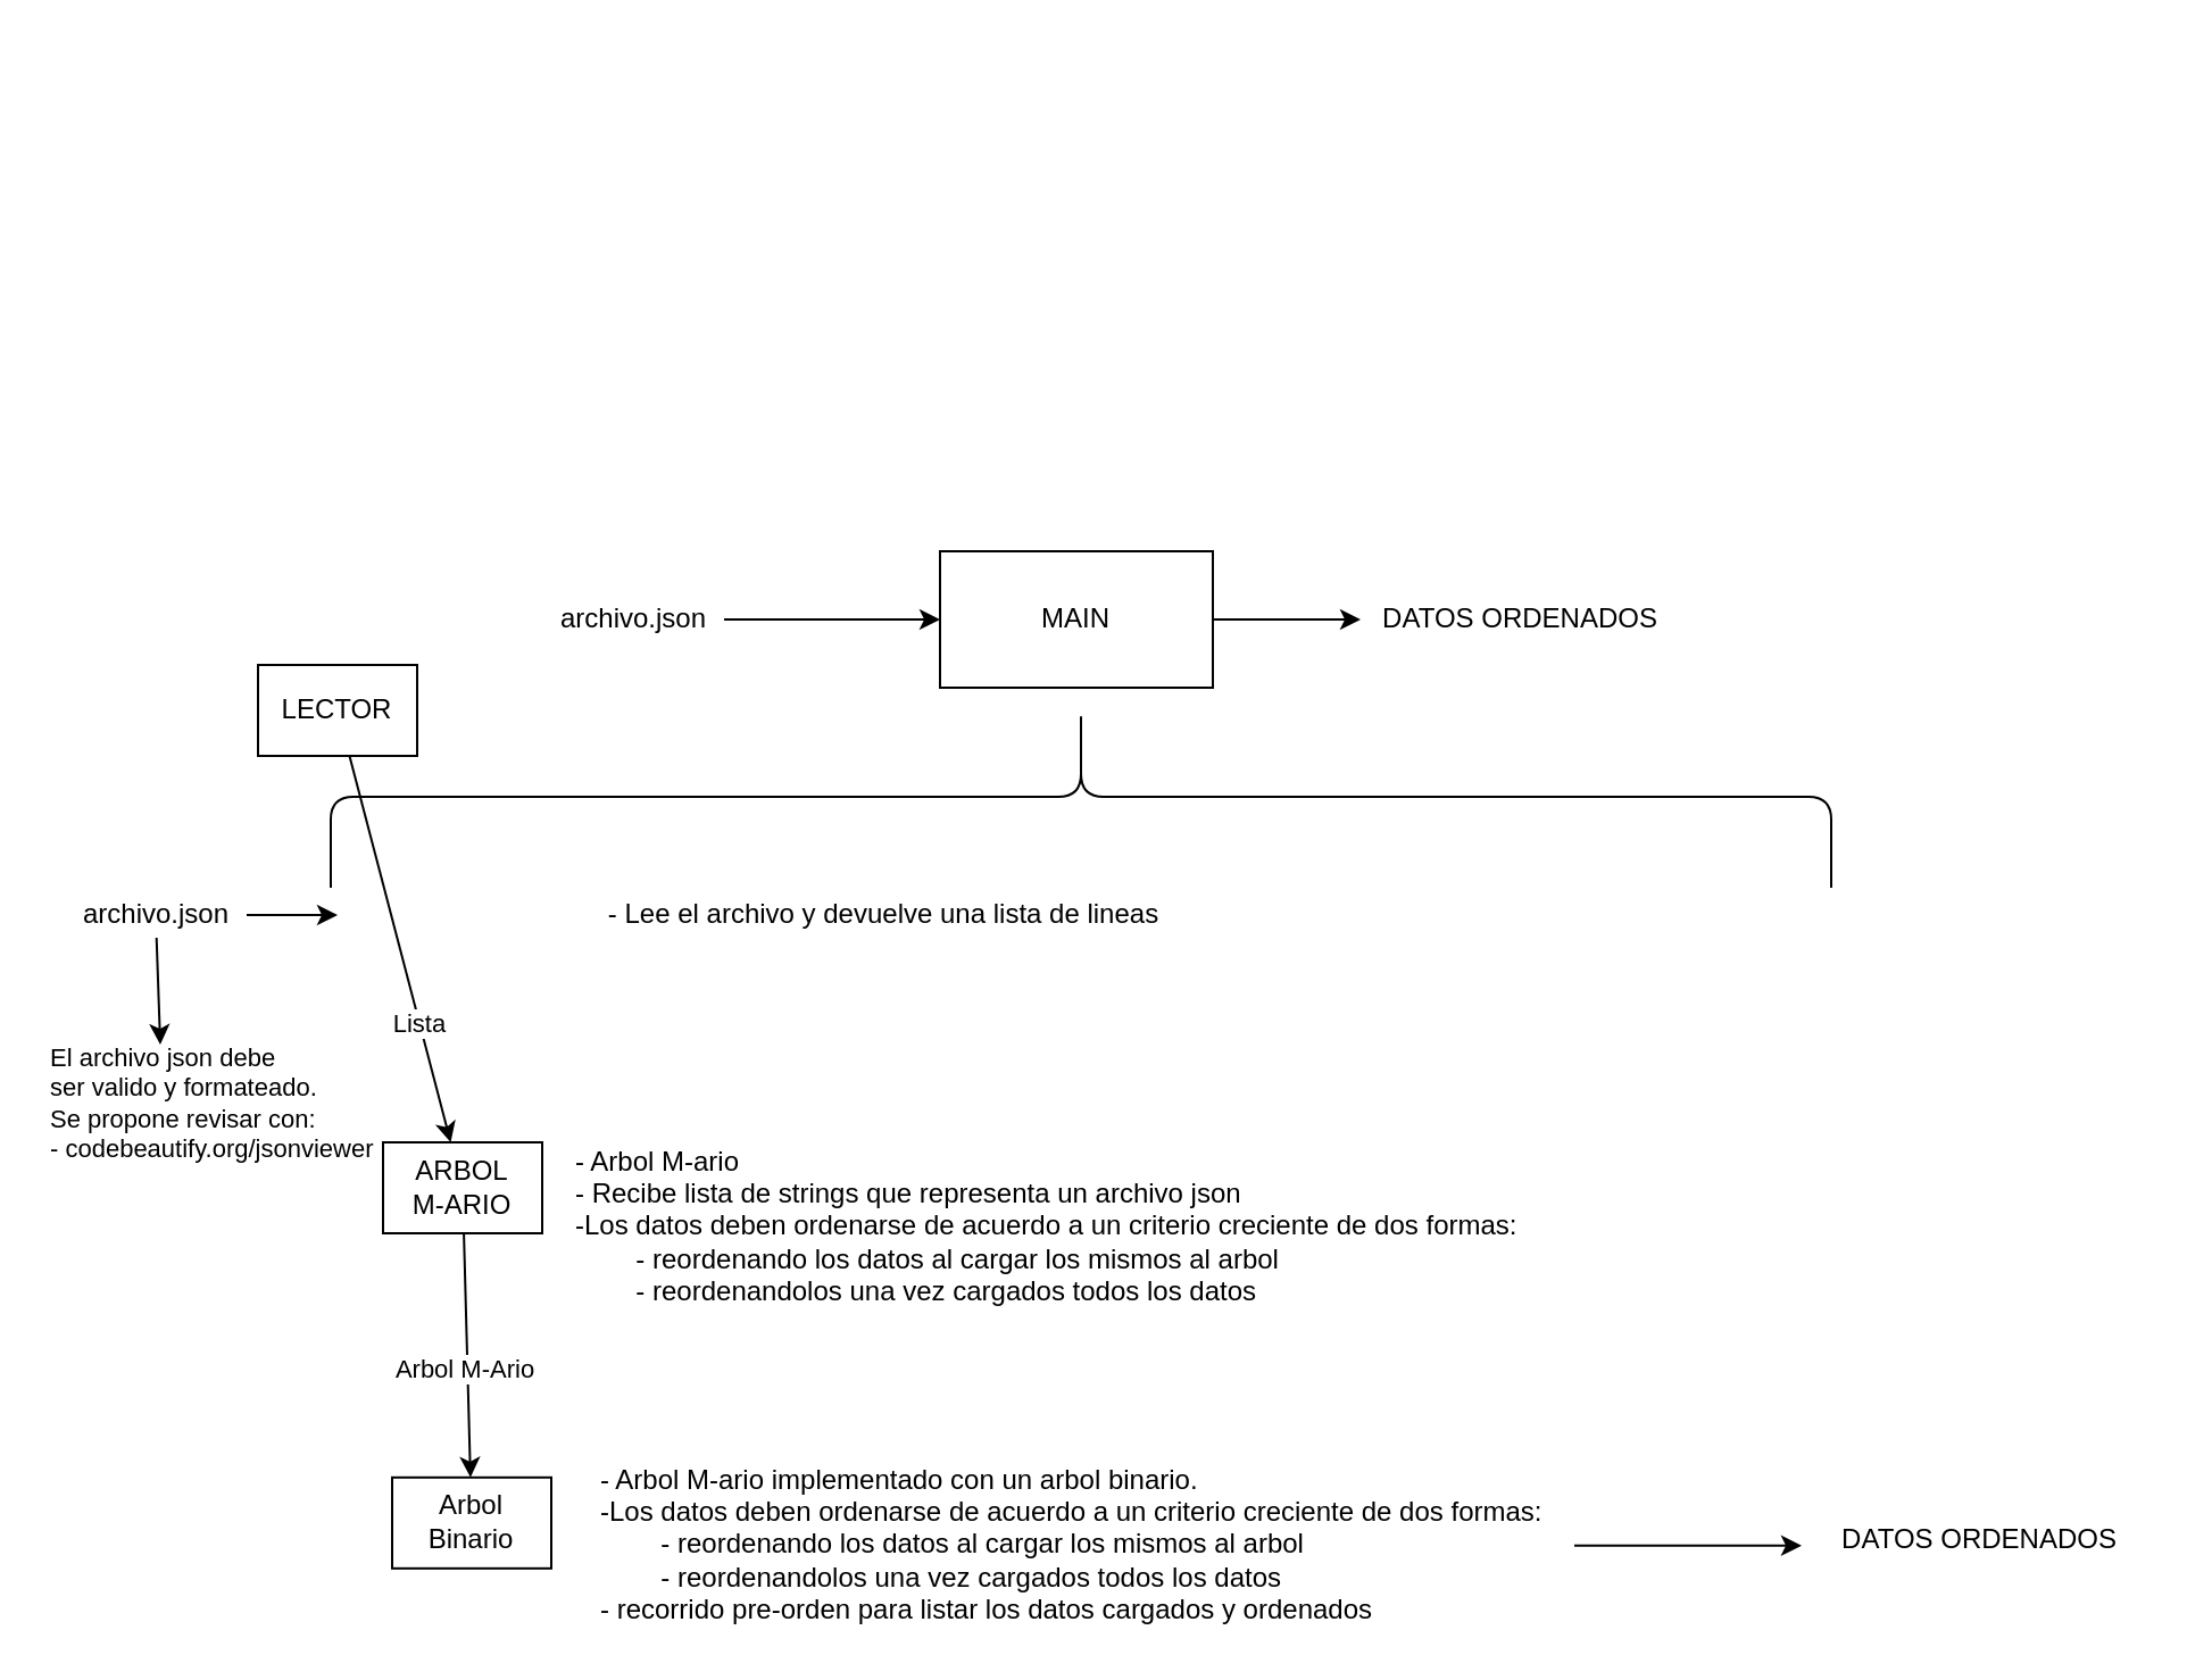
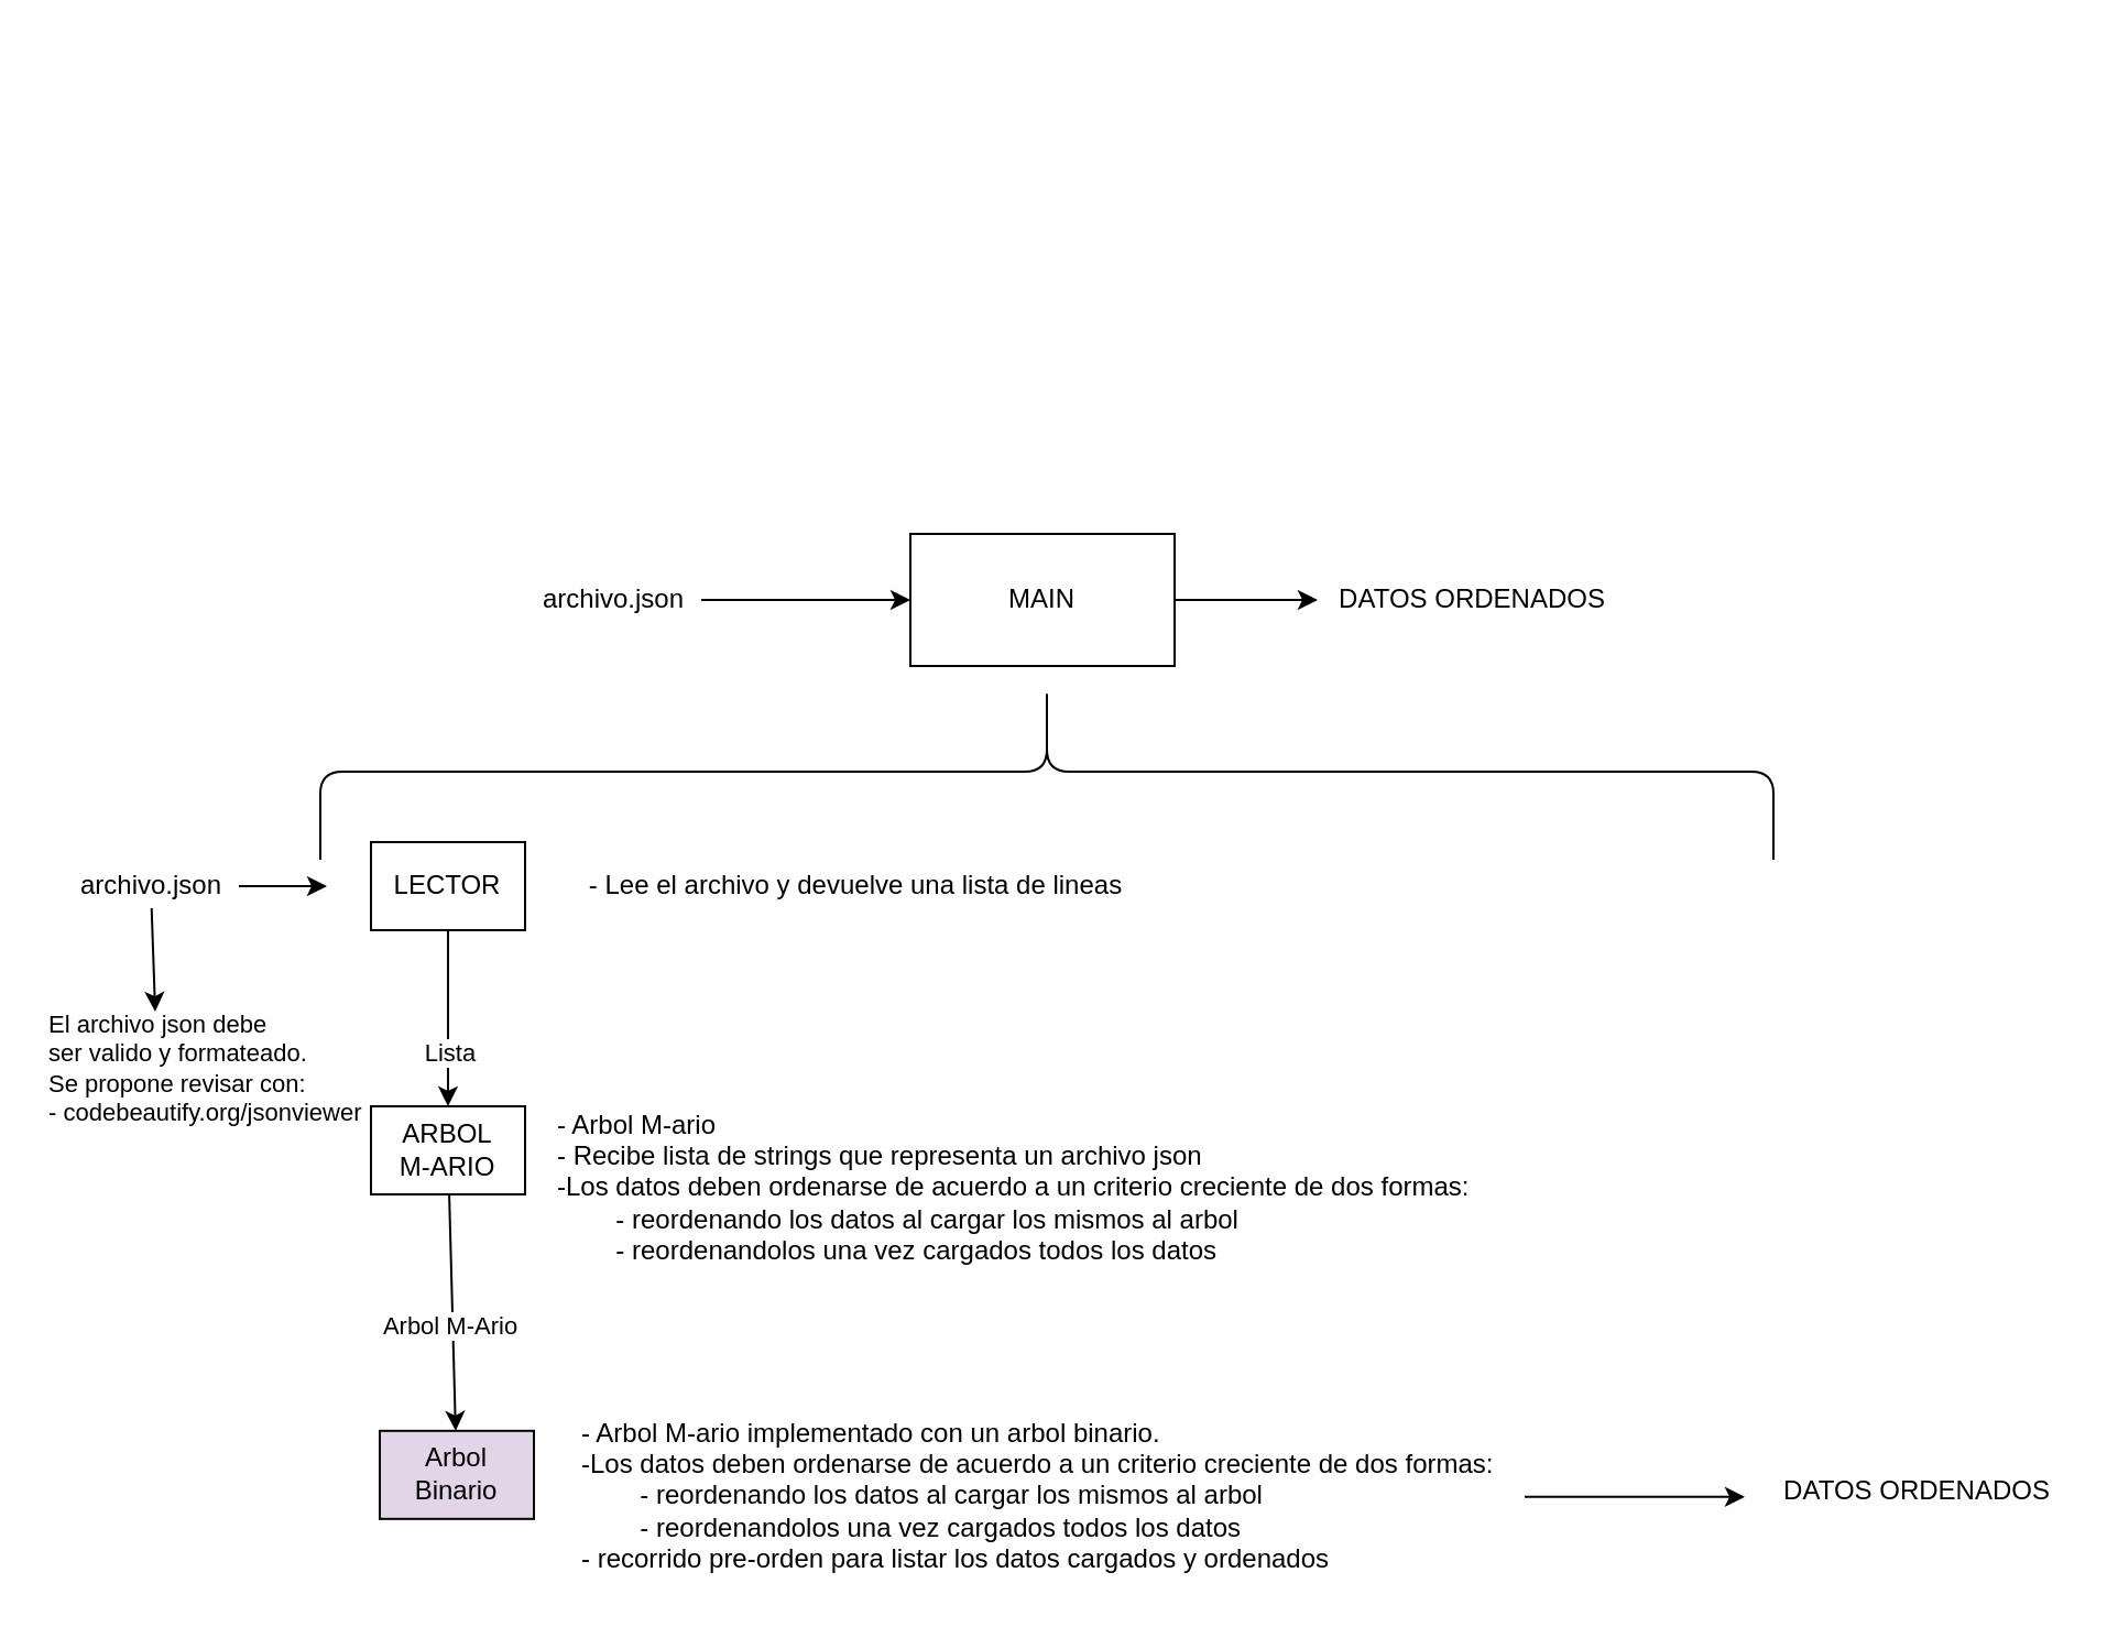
  <mxCell id="0" />
  <mxCell id="1" parent="0" />
  <mxCell id="2" value="" style="edgeStyle=none;html=1;" parent="1" source="3" target="6" edge="1"><mxGeometry relative="1" as="geometry" /></mxCell>
  <mxCell id="3" value="MAIN" style="rounded=0;whiteSpace=wrap;html=1;" parent="1" vertex="1"><mxGeometry x="413" y="242" width="120" height="60" as="geometry" /></mxCell>
  <mxCell id="4" value="" style="edgeStyle=none;html=1;" parent="1" source="5" target="3" edge="1"><mxGeometry relative="1" as="geometry" /></mxCell>
  <mxCell id="5" value="archivo.json" style="text;html=1;align=center;verticalAlign=middle;resizable=0;points=[];autosize=1;strokeColor=none;fillColor=none;" parent="1" vertex="1"><mxGeometry x="238" y="262" width="80" height="20" as="geometry" /></mxCell>
  <mxCell id="6" value="DATOS ORDENADOS" style="text;html=1;align=center;verticalAlign=middle;resizable=0;points=[];autosize=1;strokeColor=none;fillColor=none;" parent="1" vertex="1"><mxGeometry x="598" y="262" width="140" height="20" as="geometry" /></mxCell>
  <mxCell id="7" value="" style="shape=curlyBracket;whiteSpace=wrap;html=1;rounded=1;rotation=90;" parent="1" vertex="1"><mxGeometry x="435" y="20" width="80" height="660" as="geometry" /></mxCell>
  <mxCell id="8" value="" style="edgeStyle=none;html=1;" parent="1" source="10" target="21" edge="1"><mxGeometry relative="1" as="geometry" /></mxCell>
  <mxCell id="9" value="Lista" style="edgeLabel;html=1;align=center;verticalAlign=middle;resizable=0;points=[];" parent="8" vertex="1" connectable="0"><mxGeometry x="0.373" relative="1" as="geometry"><mxPoint as="offset" /></mxGeometry></mxCell>
- <mxCell id="10" value="LECTOR" style="whiteSpace=wrap;html=1;" parent="1" vertex="1"><mxGeometry x="113" y="292" width="70" height="40" as="geometry" /></mxCell>
+ <mxCell id="10" value="LECTOR" style="whiteSpace=wrap;html=1;" parent="1" vertex="1"><mxGeometry x="168" y="382" width="70" height="40" as="geometry" /></mxCell>
  <mxCell id="11" value="- Lee el archivo y devuelve una lista de lineas" style="text;html=1;align=center;verticalAlign=middle;resizable=0;points=[];autosize=1;strokeColor=none;fillColor=none;" parent="1" vertex="1"><mxGeometry x="258" y="392" width="260" height="20" as="geometry" /></mxCell>
- <mxCell id="12" value="Arbol Binario" style="whiteSpace=wrap;html=1;" parent="1" vertex="1"><mxGeometry x="172" y="649.41" width="70" height="40" as="geometry" /></mxCell>
+ <mxCell id="12" value="Arbol Binario" style="whiteSpace=wrap;html=1;fillColor=#e1d5e7;" parent="1" vertex="1"><mxGeometry x="172" y="649.41" width="70" height="40" as="geometry" /></mxCell>
  <mxCell id="13" value="- Arbol M-ario implementado con un arbol binario.&lt;br&gt;-Los datos deben ordenarse&amp;nbsp;de acuerdo a un criterio creciente de dos formas:&lt;br&gt;&lt;span style=&quot;white-space: pre&quot;&gt;&#09;&lt;/span&gt;- reordenando los datos al cargar los mismos al arbol&lt;br&gt;&lt;span style=&quot;white-space: pre&quot;&gt;&#09;&lt;/span&gt;- reordenandolos una vez cargados todos los datos&lt;br&gt;- recorrido pre-orden para listar los datos cargados y ordenados" style="text;html=1;align=left;verticalAlign=middle;resizable=0;points=[];autosize=1;strokeColor=none;fillColor=none;" parent="1" vertex="1"><mxGeometry x="262" y="642.41" width="424" height="74" as="geometry" /></mxCell>
  <mxCell id="14" value="" style="edgeStyle=none;html=1;" parent="1" source="16" edge="1"><mxGeometry relative="1" as="geometry"><mxPoint x="148" y="402" as="targetPoint" /></mxGeometry></mxCell>
  <mxCell id="15" value="" style="edgeStyle=none;html=1;" parent="1" source="16" edge="1"><mxGeometry relative="1" as="geometry"><mxPoint x="70" y="459" as="targetPoint" /></mxGeometry></mxCell>
  <mxCell id="16" value="archivo.json" style="text;html=1;align=center;verticalAlign=middle;resizable=0;points=[];autosize=1;strokeColor=none;fillColor=none;" parent="1" vertex="1"><mxGeometry x="28" y="392" width="80" height="20" as="geometry" /></mxCell>
  <mxCell id="17" value="" style="edgeStyle=none;html=1;" parent="1" edge="1"><mxGeometry relative="1" as="geometry"><mxPoint x="692" y="679.41" as="sourcePoint" /><mxPoint x="792" y="679.41" as="targetPoint" /></mxGeometry></mxCell>
  <mxCell id="18" value="DATOS ORDENADOS" style="text;html=1;align=center;verticalAlign=middle;resizable=0;points=[];autosize=1;strokeColor=none;fillColor=none;" parent="1" vertex="1"><mxGeometry x="800" y="667" width="140" height="20" as="geometry" /></mxCell>
  <mxCell id="19" value="" style="edgeStyle=none;html=1;" parent="1" source="21" target="12" edge="1"><mxGeometry relative="1" as="geometry" /></mxCell>
  <mxCell id="20" value="Arbol M-Ario" style="edgeLabel;html=1;align=center;verticalAlign=middle;resizable=0;points=[];" parent="19" vertex="1" connectable="0"><mxGeometry x="0.307" y="-2" relative="1" as="geometry"><mxPoint y="-11" as="offset" /></mxGeometry></mxCell>
  <mxCell id="21" value="ARBOL&lt;br&gt;M-ARIO" style="whiteSpace=wrap;html=1;" parent="1" vertex="1"><mxGeometry x="168" y="502" width="70" height="40" as="geometry" /></mxCell>
  <mxCell id="22" value="- Arbol M-ario&lt;br&gt;&lt;div&gt;&lt;span&gt;- Recibe lista de strings que representa un archivo json&lt;/span&gt;&lt;/div&gt;&lt;div&gt;-Los datos deben ordenarse&amp;nbsp;de acuerdo a un criterio creciente de dos formas:&lt;br&gt;&lt;span&gt;&#09;&lt;/span&gt;&lt;span style=&quot;white-space: pre&quot;&gt;&#09;&lt;/span&gt;- reordenando los datos al cargar los mismos al arbol&lt;br&gt;&lt;span&gt;&#09;&lt;/span&gt;&lt;span style=&quot;white-space: pre&quot;&gt;&#09;&lt;/span&gt;- reordenandolos una vez cargados todos los datos&lt;br&gt;&lt;/div&gt;" style="text;html=1;align=left;verticalAlign=middle;resizable=0;points=[];autosize=1;strokeColor=none;fillColor=none;" parent="1" vertex="1"><mxGeometry x="251" y="502" width="424" height="74" as="geometry" /></mxCell>
  <mxCell id="23" value="El archivo json debe &lt;br&gt;ser valido y formateado.&lt;br&gt;Se propone revisar con:&lt;br&gt;- codebeautify.org/jsonviewer" style="text;html=1;align=left;verticalAlign=middle;resizable=0;points=[];autosize=1;strokeColor=none;fillColor=none;fontSize=11;" parent="1" vertex="1"><mxGeometry x="20" y="457" width="152" height="56" as="geometry" /></mxCell>
